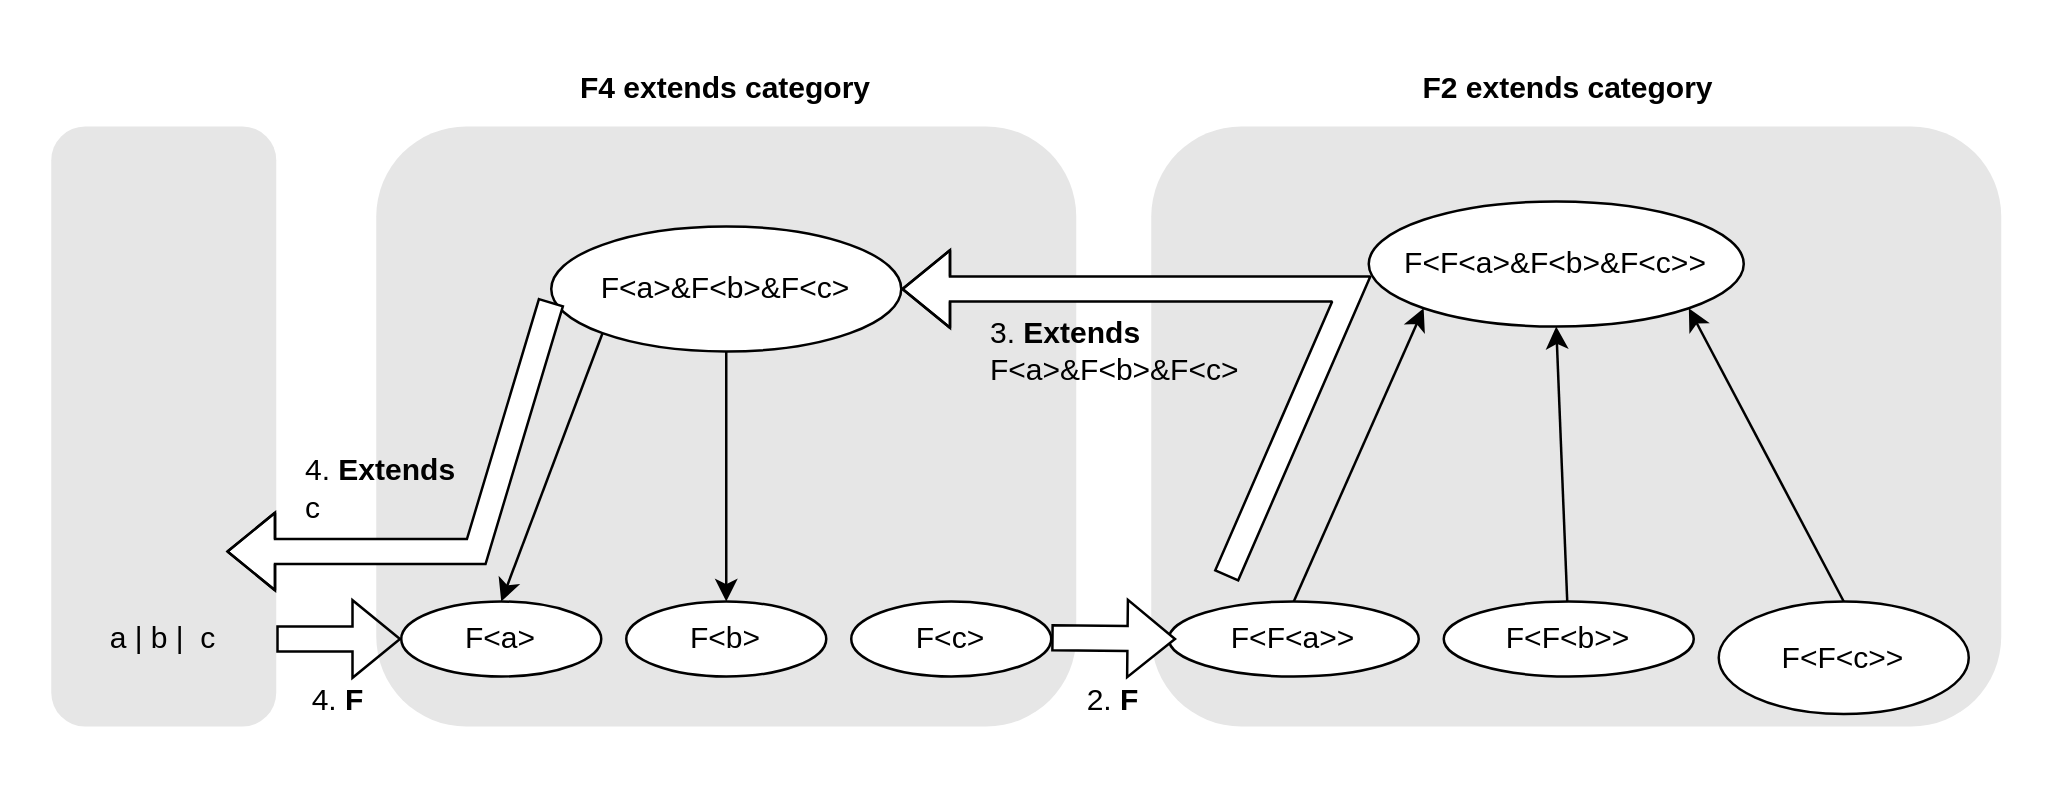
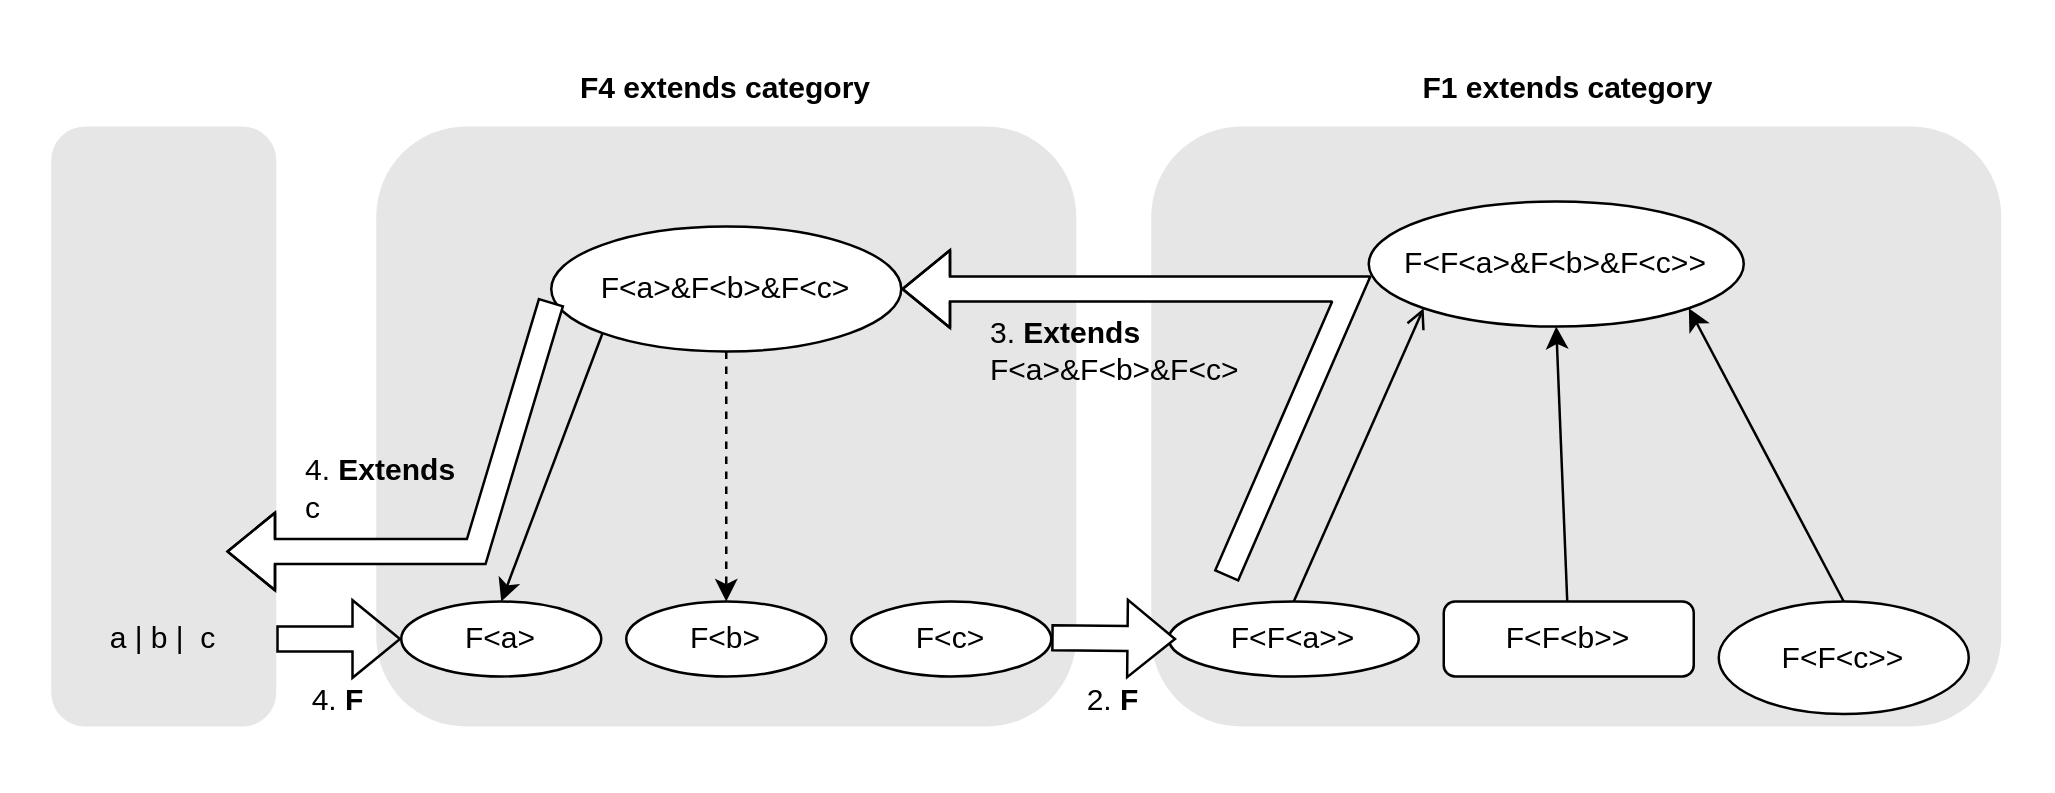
  <mxCell id="0" />
  <mxCell id="1" parent="0" />
  <mxCell id="2" value="" style="rounded=1;whiteSpace=wrap;html=1;fillColor=#E6E6E6;strokeColor=none;strokeWidth=0;" parent="1" vertex="1"><mxGeometry x="460" y="50" width="340" height="240" as="geometry" /></mxCell>
  <mxCell id="3" value="" style="rounded=1;whiteSpace=wrap;html=1;fillColor=#E6E6E6;strokeColor=none;strokeWidth=0;" parent="1" vertex="1"><mxGeometry x="150" y="50" width="280" height="240" as="geometry" /></mxCell>
  <mxCell id="4" value="" style="rounded=1;whiteSpace=wrap;html=1;fillColor=#E6E6E6;strokeColor=none;strokeWidth=0;" parent="1" vertex="1"><mxGeometry x="20" y="50" width="90" height="240" as="geometry" /></mxCell>
  <mxCell id="5" value="F&amp;lt;b&amp;gt;" style="ellipse;whiteSpace=wrap;html=1;" parent="1" vertex="1"><mxGeometry x="250" y="240" width="80" height="30" as="geometry" /></mxCell>
  <mxCell id="6" value="F&amp;lt;a&amp;gt;" style="ellipse;whiteSpace=wrap;html=1;" parent="1" vertex="1"><mxGeometry x="160" y="240" width="80" height="30" as="geometry" /></mxCell>
  <mxCell id="7" value="F&amp;lt;c&amp;gt;" style="ellipse;whiteSpace=wrap;html=1;" parent="1" vertex="1"><mxGeometry x="340" y="240" width="80" height="30" as="geometry" /></mxCell>
  <mxCell id="8" value="F&amp;lt;F&amp;lt;a&amp;gt;&amp;gt;" style="ellipse;whiteSpace=wrap;html=1;" parent="1" vertex="1"><mxGeometry x="467" y="240" width="100" height="30" as="geometry" /></mxCell>
- <mxCell id="9" value="F&amp;lt;F&amp;lt;b&amp;gt;&amp;gt;" style="ellipse;whiteSpace=wrap;html=1;" parent="1" vertex="1"><mxGeometry x="577" y="240" width="100" height="30" as="geometry" /></mxCell>
+ <mxCell id="9" value="F&amp;lt;F&amp;lt;b&amp;gt;&amp;gt;" style="whiteSpace=wrap;html=1;rounded=1;" parent="1" vertex="1"><mxGeometry x="577" y="240" width="100" height="30" as="geometry" /></mxCell>
  <mxCell id="10" value="F&amp;lt;F&amp;lt;c&amp;gt;&amp;gt;" style="ellipse;whiteSpace=wrap;html=1;" parent="1" vertex="1"><mxGeometry x="687" y="240" width="100" height="45" as="geometry" /></mxCell>
  <mxCell id="11" value="F&amp;lt;F&amp;lt;a&amp;gt;&amp;amp;F&amp;lt;b&amp;gt;&amp;amp;F&amp;lt;c&amp;gt;&amp;gt;" style="ellipse;whiteSpace=wrap;html=1;" parent="1" vertex="1"><mxGeometry x="547" y="80" width="150" height="50" as="geometry" /></mxCell>
  <mxCell id="12" value="F&amp;lt;a&amp;gt;&amp;amp;F&amp;lt;b&amp;gt;&amp;amp;F&amp;lt;c&amp;gt;" style="ellipse;whiteSpace=wrap;html=1;" parent="1" vertex="1"><mxGeometry x="220" y="90" width="140" height="50" as="geometry" /></mxCell>
- <mxCell id="13" value="" style="endArrow=classic;html=1;rounded=0;entryX=0.5;entryY=0;entryDx=0;entryDy=0;exitX=0.5;exitY=1;exitDx=0;exitDy=0;" parent="1" source="12" target="5" edge="1"><mxGeometry width="50" height="50" relative="1" as="geometry"><mxPoint x="320" y="200" as="sourcePoint" /><mxPoint x="290" y="120" as="targetPoint" /></mxGeometry></mxCell>
+ <mxCell id="13" value="" style="endArrow=classic;html=1;rounded=0;entryX=0.5;entryY=0;entryDx=0;entryDy=0;exitX=0.5;exitY=1;exitDx=0;exitDy=0;dashed=1;" parent="1" source="12" target="5" edge="1"><mxGeometry width="50" height="50" relative="1" as="geometry"><mxPoint x="320" y="200" as="sourcePoint" /><mxPoint x="290" y="120" as="targetPoint" /></mxGeometry></mxCell>
  <mxCell id="14" value="" style="endArrow=classic;html=1;rounded=0;exitX=0;exitY=1;exitDx=0;exitDy=0;entryX=0.5;entryY=0;entryDx=0;entryDy=0;" parent="1" source="12" target="6" edge="1"><mxGeometry width="50" height="50" relative="1" as="geometry"><mxPoint x="190" y="430" as="sourcePoint" /><mxPoint x="180" y="100" as="targetPoint" /></mxGeometry></mxCell>
  <mxCell id="15" value="" style="endArrow=classic;html=1;rounded=0;entryX=0.5;entryY=1;entryDx=0;entryDy=0;" parent="1" source="9" target="11" edge="1"><mxGeometry width="50" height="50" relative="1" as="geometry"><mxPoint x="730" y="160" as="sourcePoint" /><mxPoint x="600" y="210" as="targetPoint" /></mxGeometry></mxCell>
  <mxCell id="16" value="" style="shape=flexArrow;endArrow=classic;html=1;rounded=0;fillColor=default;" parent="1" edge="1"><mxGeometry width="50" height="50" relative="1" as="geometry"><mxPoint x="420" y="254.5" as="sourcePoint" /><mxPoint x="470" y="255" as="targetPoint" /></mxGeometry></mxCell>
  <mxCell id="17" value="2. &lt;b&gt;F&lt;/b&gt;" style="text;html=1;strokeColor=none;fillColor=none;align=center;verticalAlign=middle;whiteSpace=wrap;rounded=0;" parent="1" vertex="1"><mxGeometry x="410" y="265" width="70" height="30" as="geometry" /></mxCell>
  <mxCell id="18" value="3. &lt;b&gt;Extends&lt;/b&gt;&lt;br&gt;F&amp;lt;a&amp;gt;&amp;amp;F&amp;lt;b&amp;gt;&amp;amp;F&amp;lt;c&amp;gt;" style="text;html=1;strokeColor=none;fillColor=none;align=left;verticalAlign=middle;whiteSpace=wrap;rounded=0;" parent="1" vertex="1"><mxGeometry x="394" y="110" width="120" height="60" as="geometry" /></mxCell>
  <mxCell id="19" value="" style="shape=flexArrow;endArrow=classic;html=1;rounded=0;fillColor=default;" parent="1" edge="1"><mxGeometry width="50" height="50" relative="1" as="geometry"><mxPoint x="220" y="120" as="sourcePoint" /><mxPoint x="90" y="220" as="targetPoint" /><Array as="points"><mxPoint x="190" y="220" /></Array></mxGeometry></mxCell>
  <mxCell id="20" value="4. &lt;b&gt;Extends&lt;/b&gt;&lt;br&gt;c" style="text;html=1;strokeColor=none;fillColor=none;align=left;verticalAlign=middle;whiteSpace=wrap;rounded=0;" parent="1" vertex="1"><mxGeometry x="120" y="180" width="70" height="30" as="geometry" /></mxCell>
  <mxCell id="21" value="a | b |&amp;nbsp; c" style="text;html=1;strokeColor=none;fillColor=none;align=center;verticalAlign=middle;whiteSpace=wrap;rounded=0;" parent="1" vertex="1"><mxGeometry x="20" y="240" width="90" height="30" as="geometry" /></mxCell>
- <mxCell id="22" value="" style="endArrow=classic;html=1;rounded=0;entryX=0;entryY=1;entryDx=0;entryDy=0;exitX=0.5;exitY=0;exitDx=0;exitDy=0;" parent="1" source="8" target="11" edge="1"><mxGeometry width="50" height="50" relative="1" as="geometry"><mxPoint x="370" y="260" as="sourcePoint" /><mxPoint x="420" y="210" as="targetPoint" /></mxGeometry></mxCell>
+ <mxCell id="22" value="" style="endArrow=open;html=1;rounded=0;entryX=0;entryY=1;entryDx=0;entryDy=0;exitX=0.5;exitY=0;exitDx=0;exitDy=0;" parent="1" source="8" target="11" edge="1"><mxGeometry width="50" height="50" relative="1" as="geometry"><mxPoint x="370" y="260" as="sourcePoint" /><mxPoint x="420" y="210" as="targetPoint" /></mxGeometry></mxCell>
  <mxCell id="23" value="" style="endArrow=classic;html=1;rounded=0;entryX=1;entryY=1;entryDx=0;entryDy=0;exitX=0.5;exitY=0;exitDx=0;exitDy=0;" parent="1" source="10" target="11" edge="1"><mxGeometry width="50" height="50" relative="1" as="geometry"><mxPoint x="677" y="180" as="sourcePoint" /><mxPoint x="727" y="130" as="targetPoint" /></mxGeometry></mxCell>
  <mxCell id="24" value="" style="endArrow=classic;html=1;rounded=0;shape=flexArrow;entryX=1;entryY=0.5;entryDx=0;entryDy=0;fillColor=default;" parent="1" target="12" edge="1"><mxGeometry width="50" height="50" relative="1" as="geometry"><mxPoint x="490" y="230" as="sourcePoint" /><mxPoint x="460" y="-10" as="targetPoint" /><Array as="points"><mxPoint x="540" y="115" /></Array></mxGeometry></mxCell>
  <mxCell id="25" value="" style="shape=flexArrow;endArrow=classic;html=1;rounded=0;entryX=0;entryY=0.5;entryDx=0;entryDy=0;exitX=1;exitY=0.5;exitDx=0;exitDy=0;" parent="1" source="21" target="6" edge="1"><mxGeometry width="50" height="50" relative="1" as="geometry"><mxPoint x="370" y="250" as="sourcePoint" /><mxPoint x="420" y="200" as="targetPoint" /></mxGeometry></mxCell>
  <mxCell id="26" value="4. &lt;b&gt;F&lt;/b&gt;" style="text;html=1;strokeColor=none;fillColor=none;align=center;verticalAlign=middle;whiteSpace=wrap;rounded=0;" parent="1" vertex="1"><mxGeometry x="100" y="265" width="70" height="30" as="geometry" /></mxCell>
  <mxCell id="27" value="&lt;b&gt;F4 extends category&lt;/b&gt;" style="text;html=1;strokeColor=none;fillColor=none;align=center;verticalAlign=middle;whiteSpace=wrap;rounded=0;" parent="1" vertex="1"><mxGeometry x="220" y="20" width="140" height="30" as="geometry" /></mxCell>
- <mxCell id="28" value="&lt;b&gt;F2 extends category&lt;/b&gt;" style="text;html=1;strokeColor=none;fillColor=none;align=center;verticalAlign=middle;whiteSpace=wrap;rounded=0;" parent="1" vertex="1"><mxGeometry x="527" y="20" width="200" height="30" as="geometry" /></mxCell>
+ <mxCell id="28" value="&lt;b&gt;F1 extends category&lt;/b&gt;" style="text;html=1;strokeColor=none;fillColor=none;align=center;verticalAlign=middle;whiteSpace=wrap;rounded=0;" parent="1" vertex="1"><mxGeometry x="527" y="20" width="200" height="30" as="geometry" /></mxCell>
